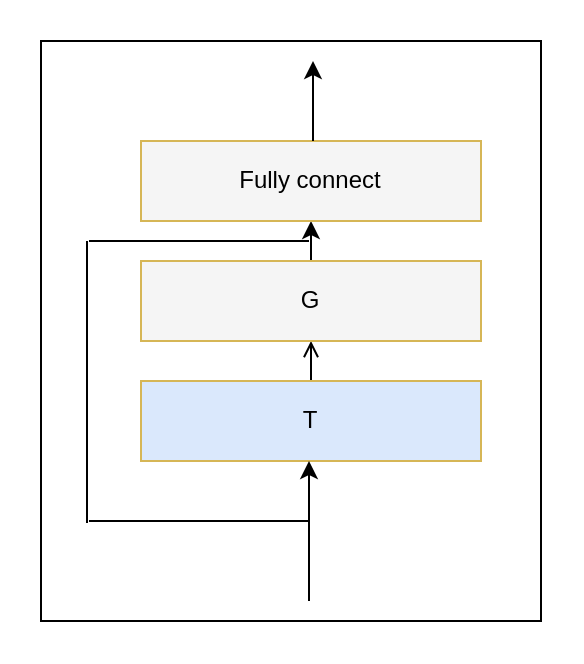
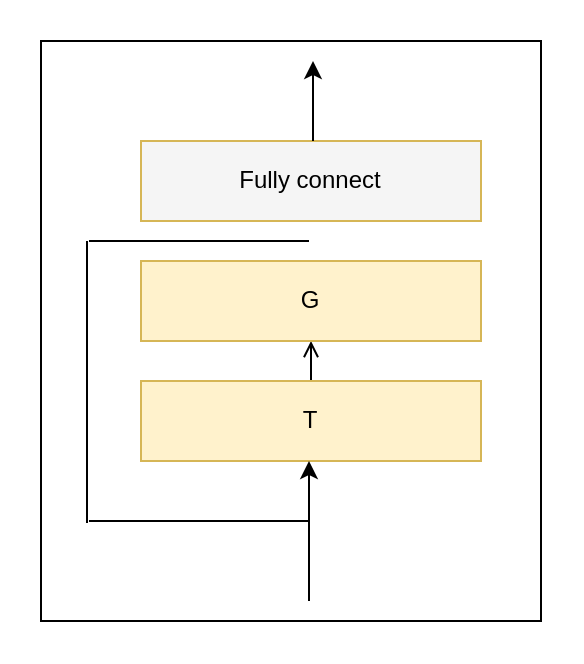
  <mxCell id="0" />
  <mxCell id="1" parent="0" />
  <mxCell id="2" value="" style="rounded=0;whiteSpace=wrap;html=1;" vertex="1" parent="1"><mxGeometry x="20" y="20" width="250" height="290" as="geometry" /></mxCell>
  <mxCell id="3" style="edgeStyle=orthogonalEdgeStyle;rounded=0;orthogonalLoop=1;jettySize=auto;html=1;exitX=0.5;exitY=0;exitDx=0;exitDy=0;entryX=0.5;entryY=1;entryDx=0;entryDy=0;endArrow=open;" edge="1" parent="1" source="4" target="6"><mxGeometry relative="1" as="geometry" /></mxCell>
- <mxCell id="4" value="T" style="rounded=0;whiteSpace=wrap;html=1;fillColor=#dae8fc;strokeColor=#d6b656;" vertex="1" parent="1"><mxGeometry x="70" y="190" width="170" height="40" as="geometry" /></mxCell>
- <mxCell id="5" style="edgeStyle=orthogonalEdgeStyle;rounded=0;orthogonalLoop=1;jettySize=auto;html=1;exitX=0.5;exitY=0;exitDx=0;exitDy=0;entryX=0.5;entryY=1;entryDx=0;entryDy=0;" edge="1" parent="1" source="6" target="7"><mxGeometry relative="1" as="geometry" /></mxCell>
- <mxCell id="6" value="G" style="rounded=0;whiteSpace=wrap;html=1;fillColor=#f5f5f5;strokeColor=#d6b656;" vertex="1" parent="1"><mxGeometry x="70" y="130" width="170" height="40" as="geometry" /></mxCell>
+ <mxCell id="4" value="T" style="rounded=0;whiteSpace=wrap;html=1;fillColor=#fff2cc;strokeColor=#d6b656;" vertex="1" parent="1"><mxGeometry x="70" y="190" width="170" height="40" as="geometry" /></mxCell>
+ <mxCell id="6" value="G" style="rounded=0;whiteSpace=wrap;html=1;fillColor=#fff2cc;strokeColor=#d6b656;" vertex="1" parent="1"><mxGeometry x="70" y="130" width="170" height="40" as="geometry" /></mxCell>
  <mxCell id="7" value="Fully connect" style="rounded=0;whiteSpace=wrap;html=1;fillColor=#f5f5f5;strokeColor=#d6b656;" vertex="1" parent="1"><mxGeometry x="70" y="70" width="170" height="40" as="geometry" /></mxCell>
  <mxCell id="8" value="" style="endArrow=classic;html=1;rounded=0;" edge="1" parent="1"><mxGeometry width="50" height="50" relative="1" as="geometry"><mxPoint x="154" y="300" as="sourcePoint" /><mxPoint x="154" y="230" as="targetPoint" /></mxGeometry></mxCell>
  <mxCell id="9" value="" style="endArrow=none;html=1;rounded=0;" edge="1" parent="1"><mxGeometry width="50" height="50" relative="1" as="geometry"><mxPoint x="154" y="260" as="sourcePoint" /><mxPoint x="44" y="260" as="targetPoint" /></mxGeometry></mxCell>
  <mxCell id="10" value="" style="endArrow=none;html=1;rounded=0;" edge="1" parent="1"><mxGeometry width="50" height="50" relative="1" as="geometry"><mxPoint x="43" y="261" as="sourcePoint" /><mxPoint x="43" y="120" as="targetPoint" /></mxGeometry></mxCell>
  <mxCell id="11" value="" style="endArrow=none;html=1;rounded=0;" edge="1" parent="1"><mxGeometry width="50" height="50" relative="1" as="geometry"><mxPoint x="44" y="120" as="sourcePoint" /><mxPoint x="154" y="120" as="targetPoint" /></mxGeometry></mxCell>
  <mxCell id="12" value="" style="endArrow=classic;html=1;rounded=0;" edge="1" parent="1"><mxGeometry width="50" height="50" relative="1" as="geometry"><mxPoint x="156" y="70" as="sourcePoint" /><mxPoint x="156" y="30" as="targetPoint" /></mxGeometry></mxCell>
